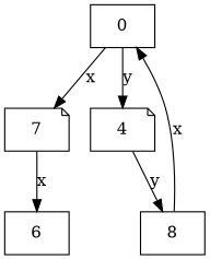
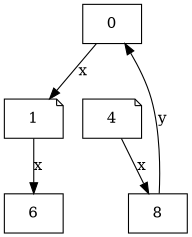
  digraph {
    node [shape=box]
    n1 [label=6]
-   1 [shape=note label=7]
+   1 [shape=note]
    0
    4 [shape=note]
    n5 [label=8]
    1 -> n1 [label=x]
    0 -> 1 [label=x]
-   0 -> 4 [label=y]
-   4 -> n5 [label=y]
-   n5 -> 0 [label=x]
+   4 -> n5 [label=x]
+   n5 -> 0 [label=y]
  }
